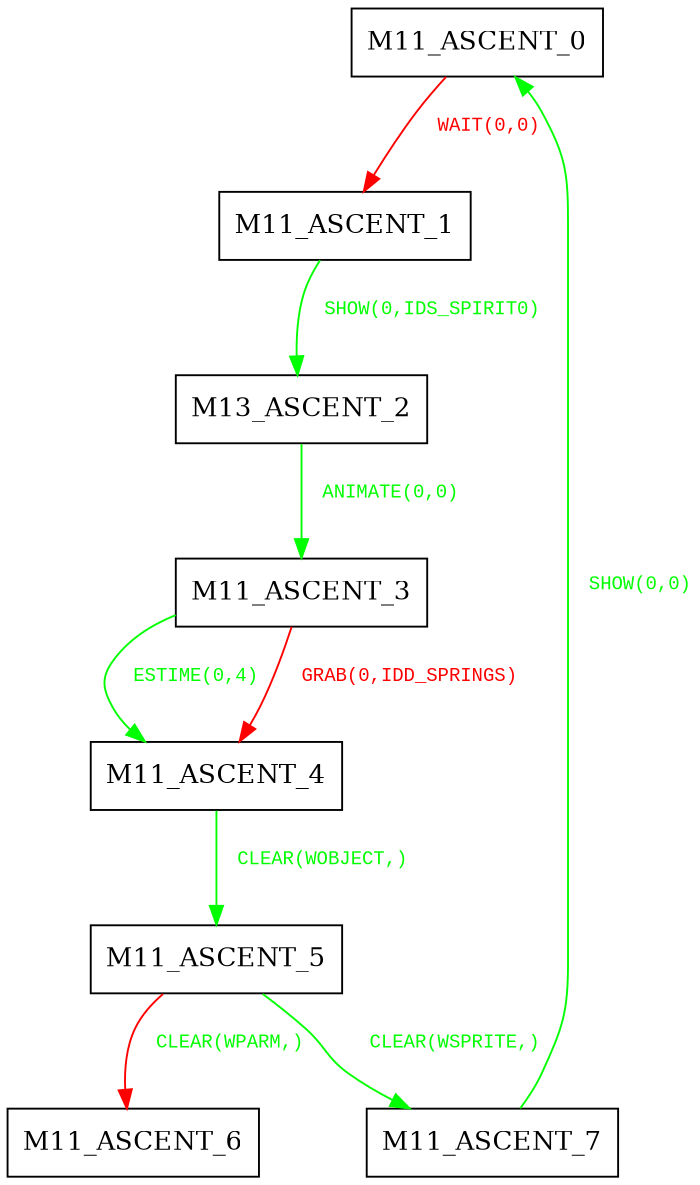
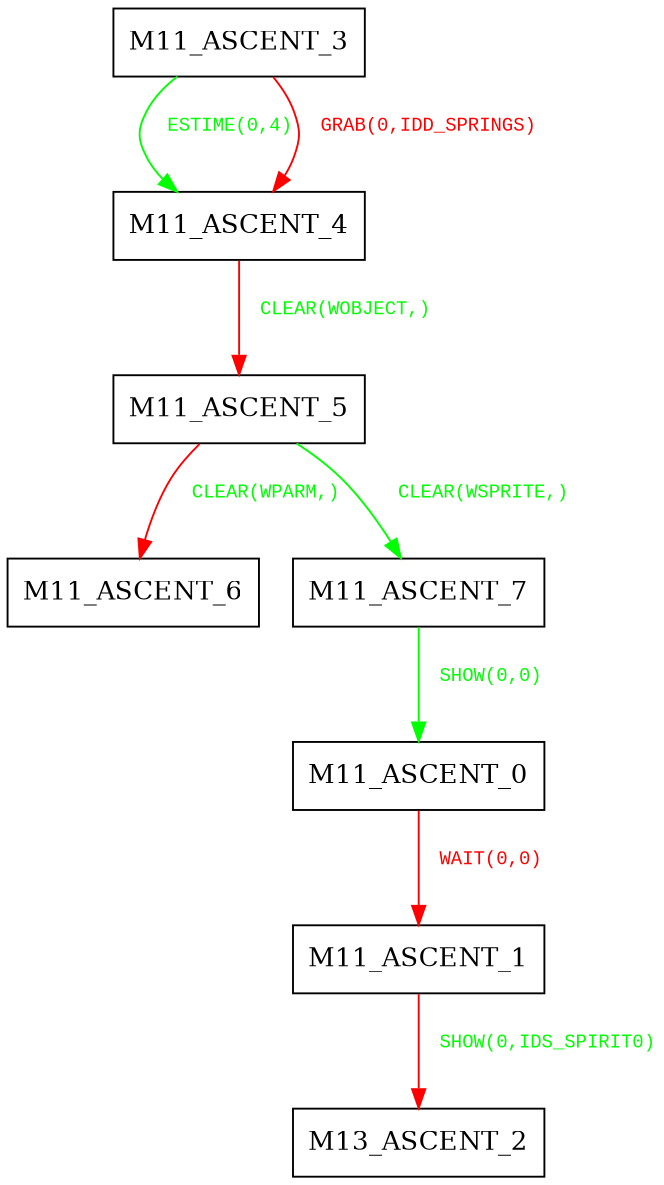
  digraph {
    node [shape=record]
    edge [color=green fontcolor=green]
    M11_ASCENT_0
    M11_ASCENT_1
    n3 [label=M13_ASCENT_2]
    M11_ASCENT_3
    M11_ASCENT_4
    M11_ASCENT_5
    M11_ASCENT_6
    M11_ASCENT_7
    M11_ASCENT_0 -> M11_ASCENT_1 [color=red fontcolor=red label=< <font face="Courier New" point-size="10"> WAIT(0,0)<br/> </font>>]
-   M11_ASCENT_1 -> n3 [label=< <font face="Courier New" point-size="10"> SHOW(0,IDS_SPIRIT0)<br/> </font>>]
-   n3 -> M11_ASCENT_3 [label=< <font face="Courier New" point-size="10"> ANIMATE(0,0)<br/> </font>>]
+   M11_ASCENT_1 -> n3 [color=red label=< <font face="Courier New" point-size="10"> SHOW(0,IDS_SPIRIT0)<br/> </font>>]
    M11_ASCENT_3 -> M11_ASCENT_4 [label=< <font face="Courier New" point-size="10"> ESTIME(0,4)<br/> </font>>]
    M11_ASCENT_3 -> M11_ASCENT_4 [color=red fontcolor=red label=< <font face="Courier New" point-size="10"> GRAB(0,IDD_SPRINGS)<br/> </font>>]
-   M11_ASCENT_4 -> M11_ASCENT_5 [label=< <font face="Courier New" point-size="10"> CLEAR(WOBJECT,)<br/> </font>>]
+   M11_ASCENT_4 -> M11_ASCENT_5 [color=red label=< <font face="Courier New" point-size="10"> CLEAR(WOBJECT,)<br/> </font>>]
    M11_ASCENT_5 -> M11_ASCENT_6 [color=red label=< <font face="Courier New" point-size="10"> CLEAR(WPARM,)<br/> </font>>]
    M11_ASCENT_5 -> M11_ASCENT_7 [label=< <font face="Courier New" point-size="10"> CLEAR(WSPRITE,)<br/> </font>>]
    M11_ASCENT_7 -> M11_ASCENT_0 [label=< <font face="Courier New" point-size="10"> SHOW(0,0)<br/> </font>>]
  }
